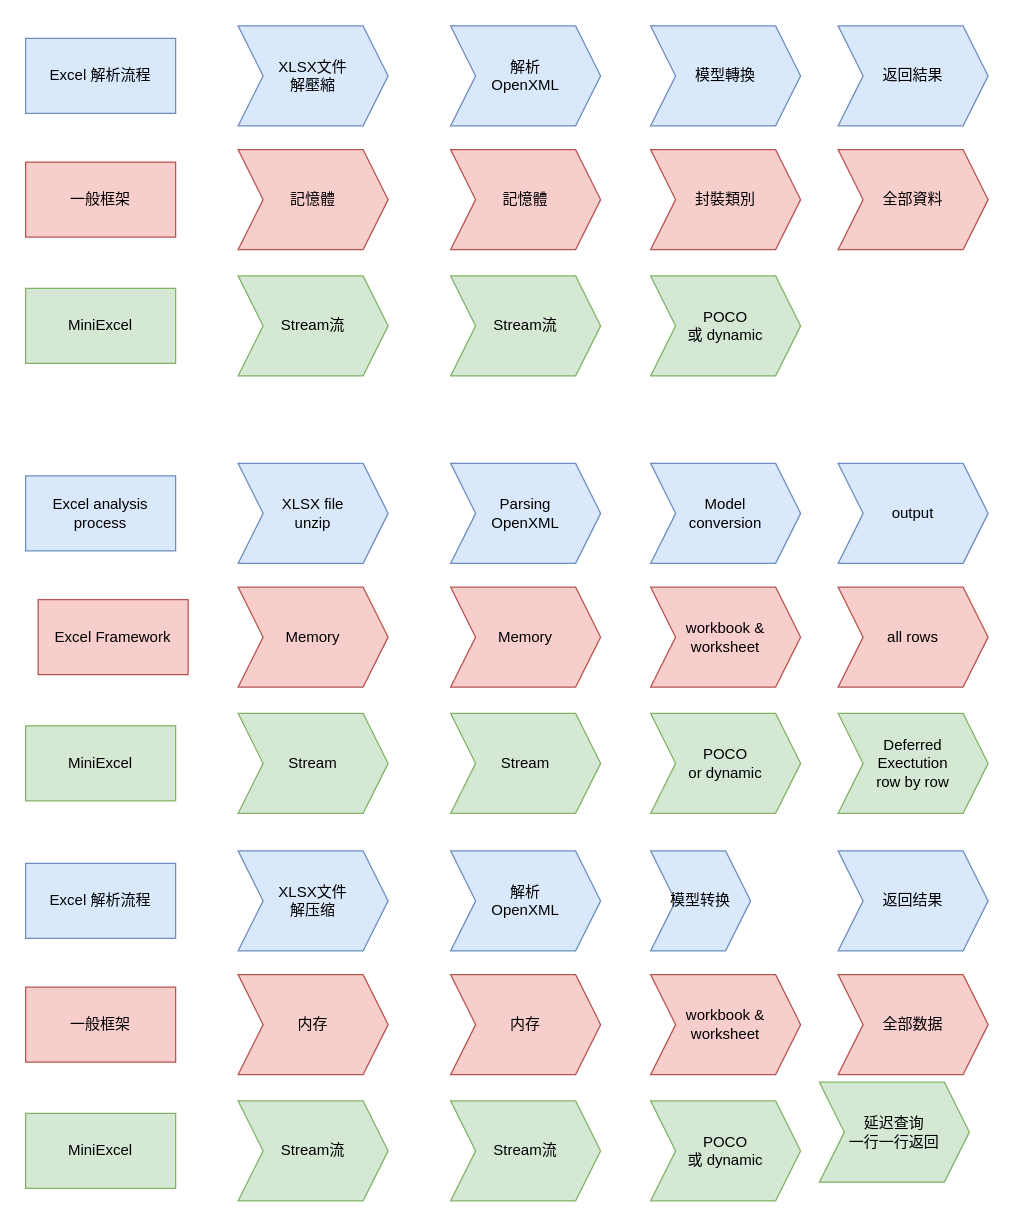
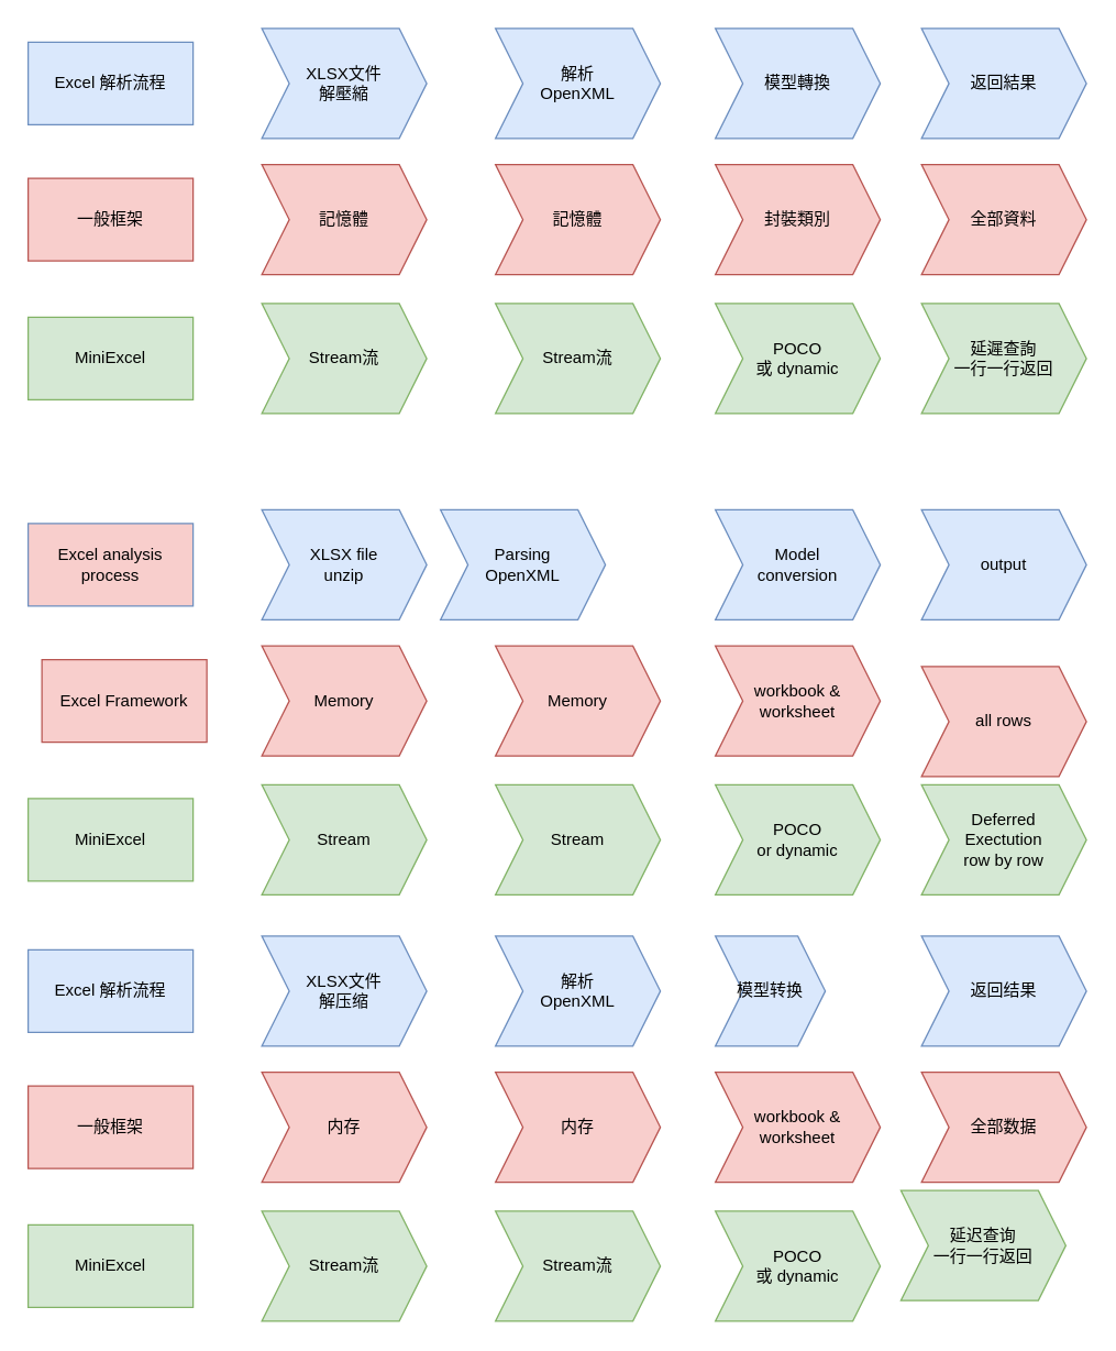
  <mxCell id="0" />
  <mxCell id="1" parent="0" />
  <mxCell id="2" value="XLSX文件&lt;br&gt;解壓縮" style="shape=step;perimeter=stepPerimeter;whiteSpace=wrap;html=1;fixedSize=1;fillColor=#dae8fc;strokeColor=#6c8ebf;" vertex="1" parent="1"><mxGeometry x="190" y="20" width="120" height="80" as="geometry" /></mxCell>
  <mxCell id="3" value="Excel 解析流程" style="rounded=0;whiteSpace=wrap;html=1;fillColor=#dae8fc;strokeColor=#6c8ebf;" vertex="1" parent="1"><mxGeometry x="20" y="30" width="120" height="60" as="geometry" /></mxCell>
  <mxCell id="4" value="解析&lt;br&gt;OpenXML" style="shape=step;perimeter=stepPerimeter;whiteSpace=wrap;html=1;fixedSize=1;fillColor=#dae8fc;strokeColor=#6c8ebf;" vertex="1" parent="1"><mxGeometry x="360" y="20" width="120" height="80" as="geometry" /></mxCell>
  <mxCell id="5" value="一般框架" style="whiteSpace=wrap;html=1;fillColor=#f8cecc;strokeColor=#b85450;" vertex="1" parent="1"><mxGeometry x="20" y="129" width="120" height="60" as="geometry" /></mxCell>
  <mxCell id="6" value="記憶體" style="shape=step;perimeter=stepPerimeter;whiteSpace=wrap;html=1;fixedSize=1;fillColor=#f8cecc;strokeColor=#b85450;" vertex="1" parent="1"><mxGeometry x="190" y="119" width="120" height="80" as="geometry" /></mxCell>
  <mxCell id="7" value="記憶體" style="shape=step;perimeter=stepPerimeter;whiteSpace=wrap;html=1;fixedSize=1;fillColor=#f8cecc;strokeColor=#b85450;" vertex="1" parent="1"><mxGeometry x="360" y="119" width="120" height="80" as="geometry" /></mxCell>
  <mxCell id="8" value="MiniExcel" style="whiteSpace=wrap;html=1;fillColor=#d5e8d4;strokeColor=#82b366;" vertex="1" parent="1"><mxGeometry x="20" y="230" width="120" height="60" as="geometry" /></mxCell>
  <mxCell id="9" value="Stream流" style="shape=step;perimeter=stepPerimeter;whiteSpace=wrap;html=1;fixedSize=1;fillColor=#d5e8d4;strokeColor=#82b366;" vertex="1" parent="1"><mxGeometry x="190" y="220" width="120" height="80" as="geometry" /></mxCell>
  <mxCell id="10" value="封裝類別" style="shape=step;perimeter=stepPerimeter;whiteSpace=wrap;html=1;fixedSize=1;fillColor=#f8cecc;strokeColor=#b85450;" vertex="1" parent="1"><mxGeometry x="520" y="119" width="120" height="80" as="geometry" /></mxCell>
  <mxCell id="11" value="模型轉換" style="shape=step;perimeter=stepPerimeter;whiteSpace=wrap;html=1;fixedSize=1;fillColor=#dae8fc;strokeColor=#6c8ebf;" vertex="1" parent="1"><mxGeometry x="520" y="20" width="120" height="80" as="geometry" /></mxCell>
  <mxCell id="12" value="返回結果" style="shape=step;perimeter=stepPerimeter;whiteSpace=wrap;html=1;fixedSize=1;fillColor=#dae8fc;strokeColor=#6c8ebf;" vertex="1" parent="1"><mxGeometry x="670" y="20" width="120" height="80" as="geometry" /></mxCell>
  <mxCell id="13" value="Stream流" style="shape=step;perimeter=stepPerimeter;whiteSpace=wrap;html=1;fixedSize=1;fillColor=#d5e8d4;strokeColor=#82b366;" vertex="1" parent="1"><mxGeometry x="360" y="220" width="120" height="80" as="geometry" /></mxCell>
  <mxCell id="14" value="POCO&lt;br&gt;或 dynamic&lt;br&gt;" style="shape=step;perimeter=stepPerimeter;whiteSpace=wrap;html=1;fixedSize=1;fillColor=#d5e8d4;strokeColor=#82b366;" vertex="1" parent="1"><mxGeometry x="520" y="220" width="120" height="80" as="geometry" /></mxCell>
+ <mxCell id="15" value="延遲查詢&lt;br&gt;一行一行返回" style="shape=step;perimeter=stepPerimeter;whiteSpace=wrap;html=1;fixedSize=1;fillColor=#d5e8d4;strokeColor=#82b366;" vertex="1" parent="1"><mxGeometry x="670" y="220" width="120" height="80" as="geometry" /></mxCell>
  <mxCell id="16" value="全部資料" style="shape=step;perimeter=stepPerimeter;whiteSpace=wrap;html=1;fixedSize=1;fillColor=#f8cecc;strokeColor=#b85450;" vertex="1" parent="1"><mxGeometry x="670" y="119" width="120" height="80" as="geometry" /></mxCell>
  <mxCell id="17" value="&lt;div&gt;XLSX file&lt;/div&gt;&lt;div&gt;unzip&lt;/div&gt;" style="shape=step;perimeter=stepPerimeter;whiteSpace=wrap;html=1;fixedSize=1;fillColor=#dae8fc;strokeColor=#6c8ebf;" vertex="1" parent="1"><mxGeometry x="190" y="370" width="120" height="80" as="geometry" /></mxCell>
- <mxCell id="18" value="Excel analysis process" style="rounded=0;whiteSpace=wrap;html=1;fillColor=#dae8fc;strokeColor=#6c8ebf;" vertex="1" parent="1"><mxGeometry x="20" y="380" width="120" height="60" as="geometry" /></mxCell>
- <mxCell id="19" value="&lt;div&gt;Parsing&lt;/div&gt;&lt;div&gt;OpenXML&lt;/div&gt;" style="shape=step;perimeter=stepPerimeter;whiteSpace=wrap;html=1;fixedSize=1;fillColor=#dae8fc;strokeColor=#6c8ebf;" vertex="1" parent="1"><mxGeometry x="360" y="370" width="120" height="80" as="geometry" /></mxCell>
+ <mxCell id="18" value="Excel analysis process" style="rounded=0;whiteSpace=wrap;html=1;fillColor=#f8cecc;strokeColor=#6c8ebf;" vertex="1" parent="1"><mxGeometry x="20" y="380" width="120" height="60" as="geometry" /></mxCell>
+ <mxCell id="19" value="&lt;div&gt;Parsing&lt;/div&gt;&lt;div&gt;OpenXML&lt;/div&gt;" style="shape=step;perimeter=stepPerimeter;whiteSpace=wrap;html=1;fixedSize=1;fillColor=#dae8fc;strokeColor=#6c8ebf;" vertex="1" parent="1"><mxGeometry x="320" y="370" width="120" height="80" as="geometry" /></mxCell>
  <mxCell id="20" value="Excel Framework" style="whiteSpace=wrap;html=1;fillColor=#f8cecc;strokeColor=#b85450;" vertex="1" parent="1"><mxGeometry x="30" y="479" width="120" height="60" as="geometry" /></mxCell>
  <mxCell id="21" value="Memory" style="shape=step;perimeter=stepPerimeter;whiteSpace=wrap;html=1;fixedSize=1;fillColor=#f8cecc;strokeColor=#b85450;" vertex="1" parent="1"><mxGeometry x="190" y="469" width="120" height="80" as="geometry" /></mxCell>
  <mxCell id="22" value="Memory" style="shape=step;perimeter=stepPerimeter;whiteSpace=wrap;html=1;fixedSize=1;fillColor=#f8cecc;strokeColor=#b85450;" vertex="1" parent="1"><mxGeometry x="360" y="469" width="120" height="80" as="geometry" /></mxCell>
  <mxCell id="23" value="MiniExcel" style="whiteSpace=wrap;html=1;fillColor=#d5e8d4;strokeColor=#82b366;" vertex="1" parent="1"><mxGeometry x="20" y="580" width="120" height="60" as="geometry" /></mxCell>
  <mxCell id="24" value="Stream" style="shape=step;perimeter=stepPerimeter;whiteSpace=wrap;html=1;fixedSize=1;fillColor=#d5e8d4;strokeColor=#82b366;" vertex="1" parent="1"><mxGeometry x="190" y="570" width="120" height="80" as="geometry" /></mxCell>
  <mxCell id="25" value="workbook &amp;amp;&lt;br&gt;worksheet" style="shape=step;perimeter=stepPerimeter;whiteSpace=wrap;html=1;fixedSize=1;fillColor=#f8cecc;strokeColor=#b85450;" vertex="1" parent="1"><mxGeometry x="520" y="469" width="120" height="80" as="geometry" /></mxCell>
  <mxCell id="26" value="Model &lt;br&gt;conversion" style="shape=step;perimeter=stepPerimeter;whiteSpace=wrap;html=1;fixedSize=1;fillColor=#dae8fc;strokeColor=#6c8ebf;" vertex="1" parent="1"><mxGeometry x="520" y="370" width="120" height="80" as="geometry" /></mxCell>
  <mxCell id="27" value="output" style="shape=step;perimeter=stepPerimeter;whiteSpace=wrap;html=1;fixedSize=1;fillColor=#dae8fc;strokeColor=#6c8ebf;" vertex="1" parent="1"><mxGeometry x="670" y="370" width="120" height="80" as="geometry" /></mxCell>
  <mxCell id="28" value="Stream" style="shape=step;perimeter=stepPerimeter;whiteSpace=wrap;html=1;fixedSize=1;fillColor=#d5e8d4;strokeColor=#82b366;" vertex="1" parent="1"><mxGeometry x="360" y="570" width="120" height="80" as="geometry" /></mxCell>
  <mxCell id="29" value="POCO&lt;br&gt;or dynamic" style="shape=step;perimeter=stepPerimeter;whiteSpace=wrap;html=1;fixedSize=1;fillColor=#d5e8d4;strokeColor=#82b366;" vertex="1" parent="1"><mxGeometry x="520" y="570" width="120" height="80" as="geometry" /></mxCell>
  <mxCell id="30" value="Deferred &lt;br&gt;Exectution&lt;br&gt;row by row" style="shape=step;perimeter=stepPerimeter;whiteSpace=wrap;html=1;fixedSize=1;fillColor=#d5e8d4;strokeColor=#82b366;" vertex="1" parent="1"><mxGeometry x="670" y="570" width="120" height="80" as="geometry" /></mxCell>
- <mxCell id="31" value="all rows" style="shape=step;perimeter=stepPerimeter;whiteSpace=wrap;html=1;fixedSize=1;fillColor=#f8cecc;strokeColor=#b85450;" vertex="1" parent="1"><mxGeometry x="670" y="469" width="120" height="80" as="geometry" /></mxCell>
+ <mxCell id="31" value="all rows" style="shape=step;perimeter=stepPerimeter;whiteSpace=wrap;html=1;fixedSize=1;fillColor=#f8cecc;strokeColor=#b85450;" vertex="1" parent="1"><mxGeometry x="670" y="484" width="120" height="80" as="geometry" /></mxCell>
  <mxCell id="32" value="&lt;div&gt;XLSX文件&lt;/div&gt;&lt;div&gt;解压缩&lt;/div&gt;" style="shape=step;perimeter=stepPerimeter;whiteSpace=wrap;html=1;fixedSize=1;fillColor=#dae8fc;strokeColor=#6c8ebf;" vertex="1" parent="1"><mxGeometry x="190" y="680" width="120" height="80" as="geometry" /></mxCell>
  <mxCell id="33" value="Excel 解析流程" style="rounded=0;whiteSpace=wrap;html=1;fillColor=#dae8fc;strokeColor=#6c8ebf;" vertex="1" parent="1"><mxGeometry x="20" y="690" width="120" height="60" as="geometry" /></mxCell>
  <mxCell id="34" value="&lt;div&gt;解析&lt;/div&gt;&lt;div&gt;OpenXML&lt;/div&gt;" style="shape=step;perimeter=stepPerimeter;whiteSpace=wrap;html=1;fixedSize=1;fillColor=#dae8fc;strokeColor=#6c8ebf;" vertex="1" parent="1"><mxGeometry x="360" y="680" width="120" height="80" as="geometry" /></mxCell>
  <mxCell id="35" value="一般框架" style="whiteSpace=wrap;html=1;fillColor=#f8cecc;strokeColor=#b85450;" vertex="1" parent="1"><mxGeometry x="20" y="789" width="120" height="60" as="geometry" /></mxCell>
  <mxCell id="36" value="内存" style="shape=step;perimeter=stepPerimeter;whiteSpace=wrap;html=1;fixedSize=1;fillColor=#f8cecc;strokeColor=#b85450;" vertex="1" parent="1"><mxGeometry x="190" y="779" width="120" height="80" as="geometry" /></mxCell>
  <mxCell id="37" value="内存" style="shape=step;perimeter=stepPerimeter;whiteSpace=wrap;html=1;fixedSize=1;fillColor=#f8cecc;strokeColor=#b85450;" vertex="1" parent="1"><mxGeometry x="360" y="779" width="120" height="80" as="geometry" /></mxCell>
  <mxCell id="38" value="MiniExcel" style="whiteSpace=wrap;html=1;fillColor=#d5e8d4;strokeColor=#82b366;" vertex="1" parent="1"><mxGeometry x="20" y="890" width="120" height="60" as="geometry" /></mxCell>
  <mxCell id="39" value="Stream流" style="shape=step;perimeter=stepPerimeter;whiteSpace=wrap;html=1;fixedSize=1;fillColor=#d5e8d4;strokeColor=#82b366;" vertex="1" parent="1"><mxGeometry x="190" y="880" width="120" height="80" as="geometry" /></mxCell>
  <mxCell id="40" value="workbook &amp;amp;&lt;br&gt;worksheet" style="shape=step;perimeter=stepPerimeter;whiteSpace=wrap;html=1;fixedSize=1;fillColor=#f8cecc;strokeColor=#b85450;" vertex="1" parent="1"><mxGeometry x="520" y="779" width="120" height="80" as="geometry" /></mxCell>
  <mxCell id="41" value="模型转换" style="shape=step;perimeter=stepPerimeter;whiteSpace=wrap;html=1;fixedSize=1;fillColor=#dae8fc;strokeColor=#6c8ebf;" vertex="1" parent="1"><mxGeometry x="520" y="680" width="80" height="80" as="geometry" /></mxCell>
  <mxCell id="42" value="返回结果" style="shape=step;perimeter=stepPerimeter;whiteSpace=wrap;html=1;fixedSize=1;fillColor=#dae8fc;strokeColor=#6c8ebf;" vertex="1" parent="1"><mxGeometry x="670" y="680" width="120" height="80" as="geometry" /></mxCell>
  <mxCell id="43" value="Stream流" style="shape=step;perimeter=stepPerimeter;whiteSpace=wrap;html=1;fixedSize=1;fillColor=#d5e8d4;strokeColor=#82b366;" vertex="1" parent="1"><mxGeometry x="360" y="880" width="120" height="80" as="geometry" /></mxCell>
  <mxCell id="44" value="&lt;div&gt;POCO&lt;/div&gt;&lt;div&gt;或 dynamic&lt;/div&gt;" style="shape=step;perimeter=stepPerimeter;whiteSpace=wrap;html=1;fixedSize=1;fillColor=#d5e8d4;strokeColor=#82b366;" vertex="1" parent="1"><mxGeometry x="520" y="880" width="120" height="80" as="geometry" /></mxCell>
  <mxCell id="45" value="&lt;div&gt;延迟查询&lt;/div&gt;&lt;div&gt;一行一行返回&lt;/div&gt;" style="shape=step;perimeter=stepPerimeter;whiteSpace=wrap;html=1;fixedSize=1;fillColor=#d5e8d4;strokeColor=#82b366;" vertex="1" parent="1"><mxGeometry x="655" y="865" width="120" height="80" as="geometry" /></mxCell>
  <mxCell id="46" value="全部数据" style="shape=step;perimeter=stepPerimeter;whiteSpace=wrap;html=1;fixedSize=1;fillColor=#f8cecc;strokeColor=#b85450;" vertex="1" parent="1"><mxGeometry x="670" y="779" width="120" height="80" as="geometry" /></mxCell>
